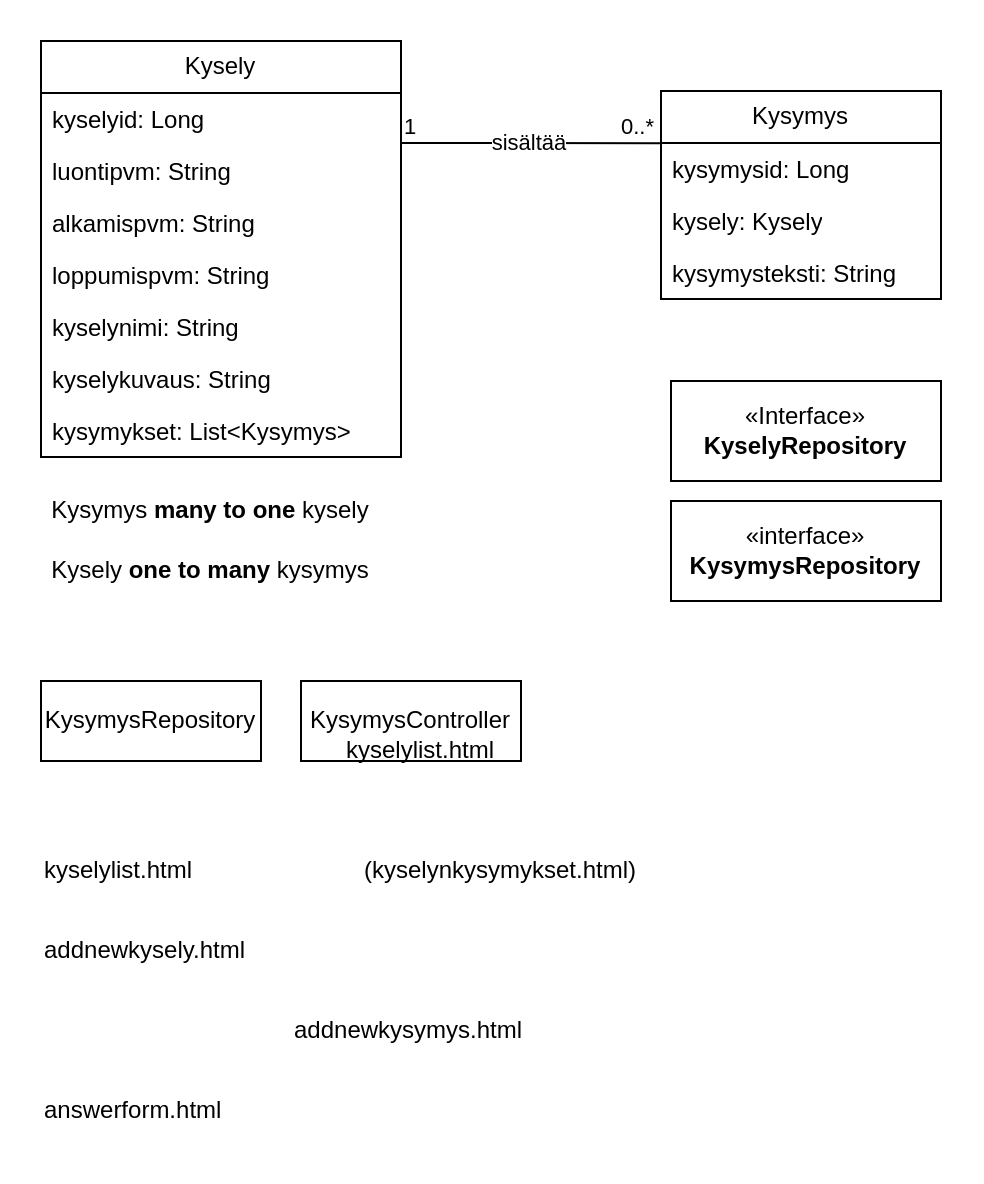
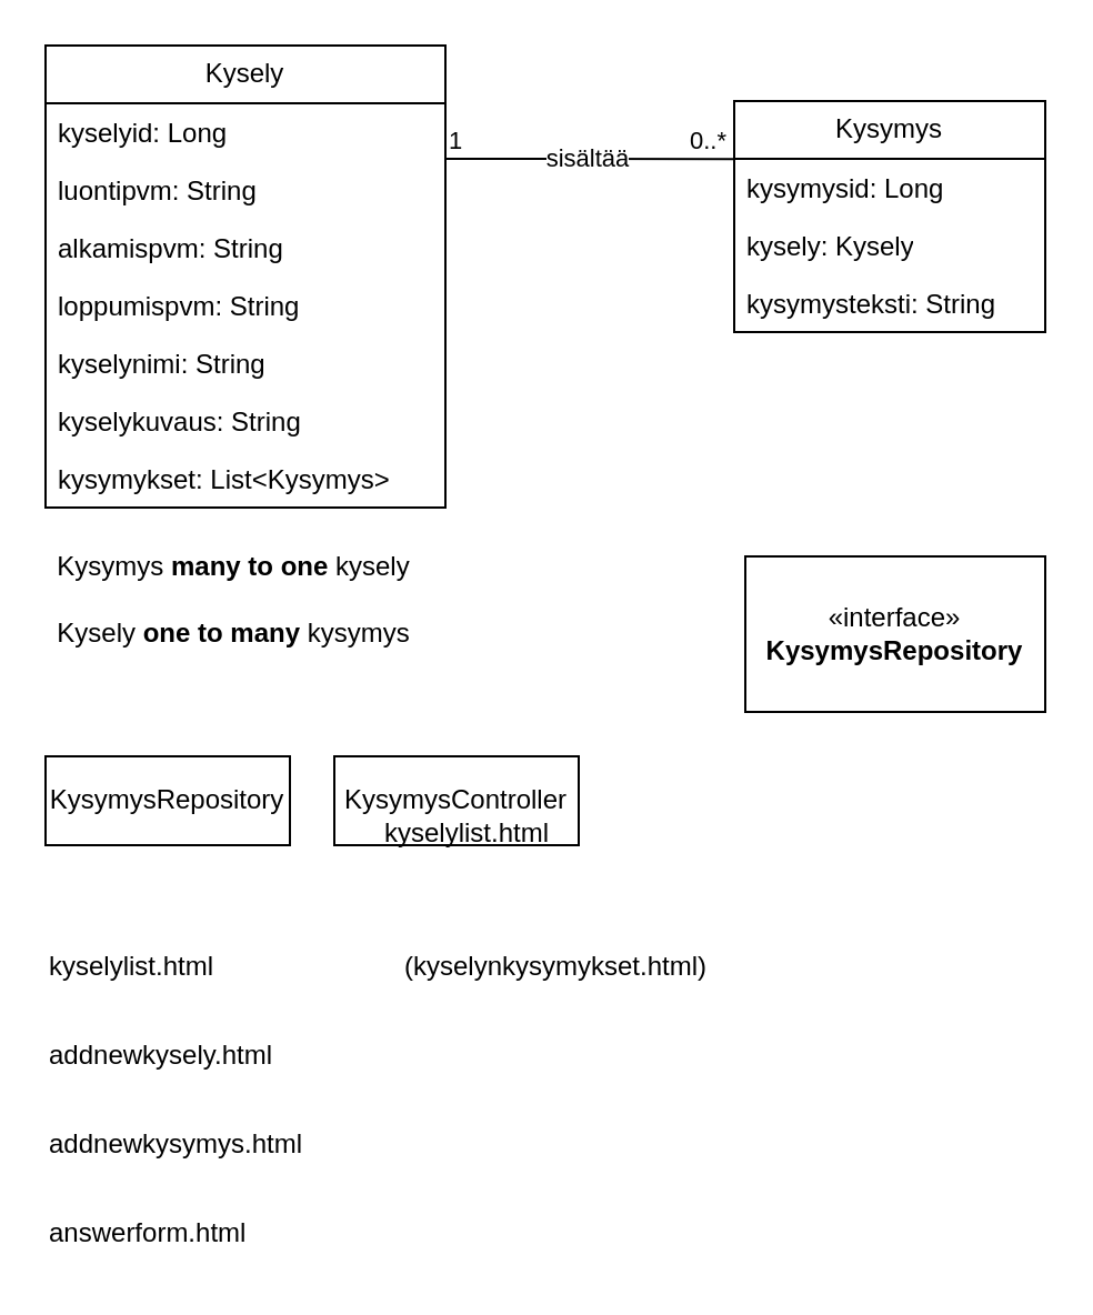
  <mxCell id="0" />
  <mxCell id="1" parent="0" />
  <mxCell id="2" value="Kysely" style="swimlane;fontStyle=0;childLayout=stackLayout;horizontal=1;startSize=26;fillColor=none;horizontalStack=0;resizeParent=1;resizeParentMax=0;resizeLast=0;collapsible=1;marginBottom=0;whiteSpace=wrap;html=1;" parent="1" vertex="1"><mxGeometry x="20" y="20" width="180" height="208" as="geometry" /></mxCell>
  <mxCell id="3" value="kyselyid: Long" style="text;strokeColor=none;fillColor=none;align=left;verticalAlign=top;spacingLeft=4;spacingRight=4;overflow=hidden;rotatable=0;points=[[0,0.5],[1,0.5]];portConstraint=eastwest;whiteSpace=wrap;html=1;" parent="2" vertex="1"><mxGeometry y="26" width="180" height="26" as="geometry" /></mxCell>
  <mxCell id="4" value="luontipvm: String" style="text;strokeColor=none;fillColor=none;align=left;verticalAlign=top;spacingLeft=4;spacingRight=4;overflow=hidden;rotatable=0;points=[[0,0.5],[1,0.5]];portConstraint=eastwest;whiteSpace=wrap;html=1;" parent="2" vertex="1"><mxGeometry y="52" width="180" height="26" as="geometry" /></mxCell>
  <mxCell id="5" value="alkamispvm: String" style="text;strokeColor=none;fillColor=none;align=left;verticalAlign=top;spacingLeft=4;spacingRight=4;overflow=hidden;rotatable=0;points=[[0,0.5],[1,0.5]];portConstraint=eastwest;whiteSpace=wrap;html=1;" parent="2" vertex="1"><mxGeometry y="78" width="180" height="26" as="geometry" /></mxCell>
  <mxCell id="6" value="loppumispvm: String" style="text;strokeColor=none;fillColor=none;align=left;verticalAlign=top;spacingLeft=4;spacingRight=4;overflow=hidden;rotatable=0;points=[[0,0.5],[1,0.5]];portConstraint=eastwest;whiteSpace=wrap;html=1;" parent="2" vertex="1"><mxGeometry y="104" width="180" height="26" as="geometry" /></mxCell>
  <mxCell id="7" value="kyselynimi: String" style="text;strokeColor=none;fillColor=none;align=left;verticalAlign=top;spacingLeft=4;spacingRight=4;overflow=hidden;rotatable=0;points=[[0,0.5],[1,0.5]];portConstraint=eastwest;whiteSpace=wrap;html=1;" parent="2" vertex="1"><mxGeometry y="130" width="180" height="26" as="geometry" /></mxCell>
  <mxCell id="8" value="kyselykuvaus: String" style="text;strokeColor=none;fillColor=none;align=left;verticalAlign=top;spacingLeft=4;spacingRight=4;overflow=hidden;rotatable=0;points=[[0,0.5],[1,0.5]];portConstraint=eastwest;whiteSpace=wrap;html=1;" parent="2" vertex="1"><mxGeometry y="156" width="180" height="26" as="geometry" /></mxCell>
  <mxCell id="9" value="kysymykset: List&amp;lt;Kysymys&amp;gt;" style="text;strokeColor=none;fillColor=none;align=left;verticalAlign=top;spacingLeft=4;spacingRight=4;overflow=hidden;rotatable=0;points=[[0,0.5],[1,0.5]];portConstraint=eastwest;whiteSpace=wrap;html=1;" vertex="1" parent="2"><mxGeometry y="182" width="180" height="26" as="geometry" /></mxCell>
  <mxCell id="10" value="Kysymys" style="swimlane;fontStyle=0;childLayout=stackLayout;horizontal=1;startSize=26;fillColor=none;horizontalStack=0;resizeParent=1;resizeParentMax=0;resizeLast=0;collapsible=1;marginBottom=0;whiteSpace=wrap;html=1;" parent="1" vertex="1"><mxGeometry x="330" y="45" width="140" height="104" as="geometry" /></mxCell>
  <mxCell id="11" value="kysymysid: Long" style="text;strokeColor=none;fillColor=none;align=left;verticalAlign=top;spacingLeft=4;spacingRight=4;overflow=hidden;rotatable=0;points=[[0,0.5],[1,0.5]];portConstraint=eastwest;whiteSpace=wrap;html=1;" parent="10" vertex="1"><mxGeometry y="26" width="140" height="26" as="geometry" /></mxCell>
  <mxCell id="12" value="kysely: Kysely" style="text;strokeColor=none;fillColor=none;align=left;verticalAlign=top;spacingLeft=4;spacingRight=4;overflow=hidden;rotatable=0;points=[[0,0.5],[1,0.5]];portConstraint=eastwest;whiteSpace=wrap;html=1;" parent="10" vertex="1"><mxGeometry y="52" width="140" height="26" as="geometry" /></mxCell>
  <mxCell id="13" value="kysymysteksti: String" style="text;strokeColor=none;fillColor=none;align=left;verticalAlign=top;spacingLeft=4;spacingRight=4;overflow=hidden;rotatable=0;points=[[0,0.5],[1,0.5]];portConstraint=eastwest;whiteSpace=wrap;html=1;" parent="10" vertex="1"><mxGeometry y="78" width="140" height="26" as="geometry" /></mxCell>
  <mxCell id="14" value="" style="endArrow=none;html=1;edgeStyle=orthogonalEdgeStyle;rounded=0;entryX=0.003;entryY=0.928;entryDx=0;entryDy=0;entryPerimeter=0;" parent="1" edge="1"><mxGeometry relative="1" as="geometry"><mxPoint x="200" y="71" as="sourcePoint" /><mxPoint x="330.42" y="71.128" as="targetPoint" /><Array as="points"><mxPoint x="201" y="71" /></Array></mxGeometry></mxCell>
  <mxCell id="15" value="1" style="edgeLabel;resizable=0;html=1;align=left;verticalAlign=bottom;" parent="14" connectable="0" vertex="1"><mxGeometry x="-1" relative="1" as="geometry" /></mxCell>
  <mxCell id="16" value="0..*" style="edgeLabel;resizable=0;html=1;align=right;verticalAlign=bottom;" parent="14" connectable="0" vertex="1"><mxGeometry x="1" relative="1" as="geometry"><mxPoint x="-3" as="offset" /></mxGeometry></mxCell>
  <mxCell id="17" value="sisältää" style="edgeLabel;html=1;align=center;verticalAlign=middle;resizable=0;points=[];" parent="14" vertex="1" connectable="0"><mxGeometry x="-0.03" y="1" relative="1" as="geometry"><mxPoint as="offset" /></mxGeometry></mxCell>
  <mxCell id="18" value="Kysymys &lt;b&gt;many to one&lt;/b&gt; kysely" style="text;html=1;whiteSpace=wrap;strokeColor=none;fillColor=none;align=center;verticalAlign=middle;rounded=0;" vertex="1" parent="1"><mxGeometry x="20" y="240" width="170" height="30" as="geometry" /></mxCell>
  <mxCell id="19" value="Kysely &lt;b&gt;one to many&lt;/b&gt; kysymys" style="text;html=1;whiteSpace=wrap;strokeColor=none;fillColor=none;align=center;verticalAlign=middle;rounded=0;" vertex="1" parent="1"><mxGeometry x="20" y="270" width="170" height="30" as="geometry" /></mxCell>
- <mxCell id="20" value="«interface»&lt;br&gt;&lt;b&gt;Kysymys&lt;/b&gt;&lt;b&gt;Repository&lt;/b&gt;" style="html=1;whiteSpace=wrap;" vertex="1" parent="1"><mxGeometry x="335" y="250" width="135" height="50" as="geometry" /></mxCell>
- <mxCell id="21" value="«Interface»&lt;br&gt;&lt;b&gt;KyselyRepository&lt;/b&gt;" style="html=1;whiteSpace=wrap;" vertex="1" parent="1"><mxGeometry x="335" y="190" width="135" height="50" as="geometry" /></mxCell>
+ <mxCell id="20" value="«interface»&lt;br&gt;&lt;b&gt;Kysymys&lt;/b&gt;&lt;b&gt;Repository&lt;/b&gt;" style="html=1;whiteSpace=wrap;" vertex="1" parent="1"><mxGeometry x="335" y="250" width="135" height="70" as="geometry" /></mxCell>
  <mxCell id="22" value="KysymysController" style="html=1;whiteSpace=wrap;" vertex="1" parent="1"><mxGeometry x="150" y="340" width="110" height="40" as="geometry" /></mxCell>
  <mxCell id="23" value="KysymysRepository" style="html=1;whiteSpace=wrap;" vertex="1" parent="1"><mxGeometry x="20" y="340" width="110" height="40" as="geometry" /></mxCell>
  <mxCell id="24" value="kyselylist.html" style="text;html=1;whiteSpace=wrap;strokeColor=none;fillColor=none;align=left;verticalAlign=middle;rounded=0;" vertex="1" parent="1"><mxGeometry x="20" y="420" width="120" height="30" as="geometry" /></mxCell>
  <mxCell id="25" value="addnewkysely.html" style="text;html=1;whiteSpace=wrap;strokeColor=none;fillColor=none;align=left;verticalAlign=middle;rounded=0;" vertex="1" parent="1"><mxGeometry x="20" y="460" width="120" height="30" as="geometry" /></mxCell>
  <mxCell id="26" value="answerform.html" style="text;html=1;whiteSpace=wrap;strokeColor=none;fillColor=none;align=left;verticalAlign=middle;rounded=0;" vertex="1" parent="1"><mxGeometry x="20" y="540" width="120" height="30" as="geometry" /></mxCell>
- <mxCell id="27" value="addnewkysymys.html" style="text;html=1;whiteSpace=wrap;strokeColor=none;fillColor=none;align=left;verticalAlign=middle;rounded=0;" vertex="1" parent="1"><mxGeometry x="145" y="500" width="120" height="30" as="geometry" /></mxCell>
+ <mxCell id="27" value="addnewkysymys.html" style="text;html=1;whiteSpace=wrap;strokeColor=none;fillColor=none;align=left;verticalAlign=middle;rounded=0;" vertex="1" parent="1"><mxGeometry x="20" y="500" width="120" height="30" as="geometry" /></mxCell>
  <mxCell id="28" value="kyselylist.html" style="text;html=1;whiteSpace=wrap;strokeColor=none;fillColor=none;align=center;verticalAlign=middle;rounded=0;" vertex="1" parent="1"><mxGeometry x="150" y="360" width="120" height="30" as="geometry" /></mxCell>
  <mxCell id="29" value="(kyselynkysymykset.html)" style="text;html=1;whiteSpace=wrap;strokeColor=none;fillColor=none;align=left;verticalAlign=middle;rounded=0;" vertex="1" parent="1"><mxGeometry x="180" y="420" width="150" height="30" as="geometry" /></mxCell>
